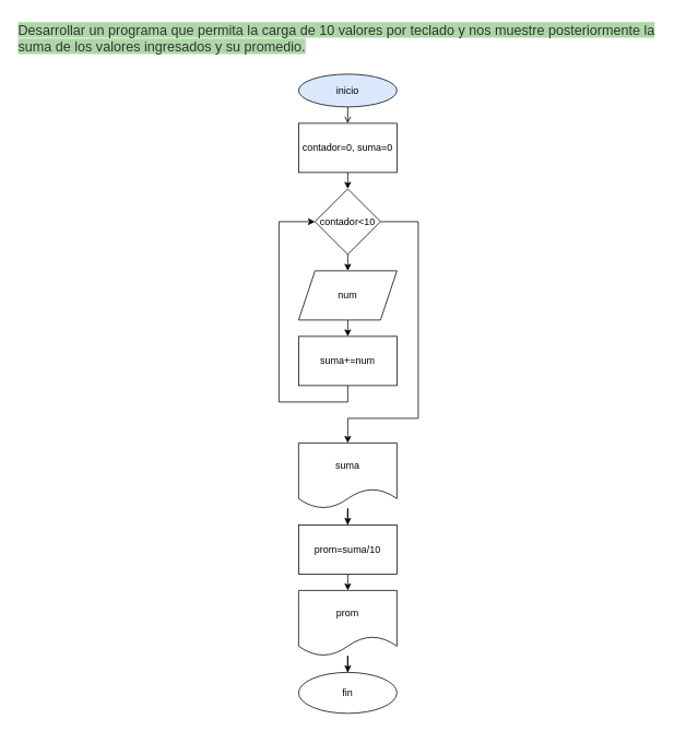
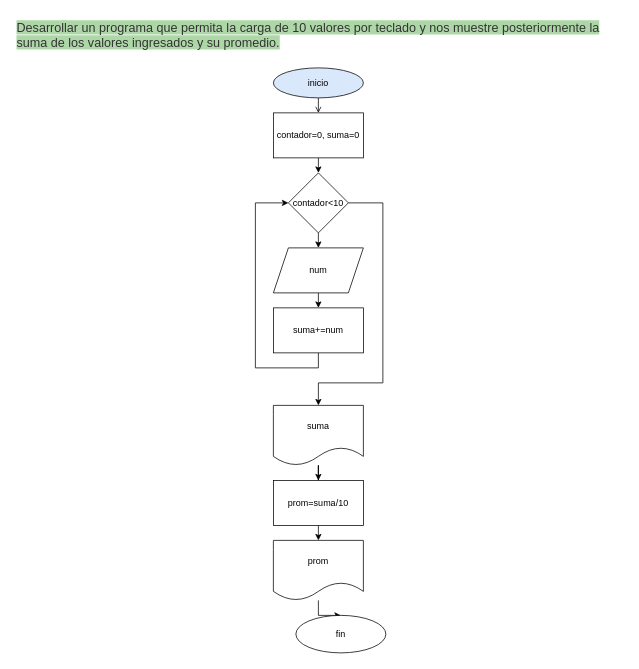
  <mxCell id="0" />
  <mxCell id="1" parent="0" />
  <mxCell id="2" value="&lt;span style=&quot;color: rgb(51, 51, 51); font-family: sans-serif, arial; font-size: 16.8px; font-style: normal; font-variant-ligatures: normal; font-variant-caps: normal; font-weight: 400; letter-spacing: normal; orphans: 2; text-align: start; text-indent: 0px; text-transform: none; widows: 2; word-spacing: 0px; -webkit-text-stroke-width: 0px; background-color: rgb(174, 215, 168); text-decoration-thickness: initial; text-decoration-style: initial; text-decoration-color: initial; float: none; display: inline !important;&quot;&gt;Desarrollar un programa que permita la carga de 10 valores por teclado y nos muestre posteriormente la suma de los valores ingresados y su promedio.&lt;/span&gt;" style="text;whiteSpace=wrap;html=1;" vertex="1" parent="1"><mxGeometry x="20" width="810" height="80" as="geometry" y="20" /></mxCell>
  <mxCell id="3" style="edgeStyle=orthogonalEdgeStyle;rounded=0;orthogonalLoop=1;jettySize=auto;html=1;exitX=0.5;exitY=1;exitDx=0;exitDy=0;entryX=0.5;entryY=0;entryDx=0;entryDy=0;endArrow=open;" edge="1" parent="1" source="4" target="6"><mxGeometry relative="1" as="geometry" /></mxCell>
  <mxCell id="4" value="inicio" style="ellipse;whiteSpace=wrap;html=1;fillColor=#dae8fc;" vertex="1" parent="1"><mxGeometry x="364" y="90" width="120" height="40" as="geometry" /></mxCell>
  <mxCell id="5" style="edgeStyle=orthogonalEdgeStyle;rounded=0;orthogonalLoop=1;jettySize=auto;html=1;exitX=0.5;exitY=1;exitDx=0;exitDy=0;entryX=0.5;entryY=0;entryDx=0;entryDy=0;" edge="1" parent="1" source="6" target="9"><mxGeometry relative="1" as="geometry" /></mxCell>
  <mxCell id="6" value="contador=0, suma=0" style="rounded=0;whiteSpace=wrap;html=1;" vertex="1" parent="1"><mxGeometry x="364" y="150" width="120" height="60" as="geometry" /></mxCell>
  <mxCell id="7" style="edgeStyle=orthogonalEdgeStyle;rounded=0;orthogonalLoop=1;jettySize=auto;html=1;exitX=0.5;exitY=1;exitDx=0;exitDy=0;entryX=0.5;entryY=0;entryDx=0;entryDy=0;" edge="1" parent="1" source="9" target="11"><mxGeometry relative="1" as="geometry" /></mxCell>
  <mxCell id="8" style="edgeStyle=orthogonalEdgeStyle;rounded=0;orthogonalLoop=1;jettySize=auto;html=1;exitX=1;exitY=0.5;exitDx=0;exitDy=0;entryX=0.5;entryY=0;entryDx=0;entryDy=0;" edge="1" parent="1" source="9" target="15"><mxGeometry relative="1" as="geometry"><Array as="points"><mxPoint x="510" y="270" /><mxPoint x="510" y="510" /><mxPoint x="424" y="510" /></Array></mxGeometry></mxCell>
  <mxCell id="9" value="contador&amp;lt;10" style="rhombus;whiteSpace=wrap;html=1;" vertex="1" parent="1"><mxGeometry x="384" y="230" width="80" height="80" as="geometry" /></mxCell>
  <mxCell id="10" style="edgeStyle=orthogonalEdgeStyle;rounded=0;orthogonalLoop=1;jettySize=auto;html=1;exitX=0.5;exitY=1;exitDx=0;exitDy=0;entryX=0.5;entryY=0;entryDx=0;entryDy=0;" edge="1" parent="1" source="11" target="13"><mxGeometry relative="1" as="geometry" /></mxCell>
  <mxCell id="11" value="num" style="shape=parallelogram;perimeter=parallelogramPerimeter;whiteSpace=wrap;html=1;fixedSize=1;" vertex="1" parent="1"><mxGeometry x="364" y="330" width="120" height="60" as="geometry" /></mxCell>
  <mxCell id="12" style="edgeStyle=orthogonalEdgeStyle;rounded=0;orthogonalLoop=1;jettySize=auto;html=1;exitX=0.5;exitY=1;exitDx=0;exitDy=0;entryX=0;entryY=0.5;entryDx=0;entryDy=0;" edge="1" parent="1" source="13" target="9"><mxGeometry relative="1" as="geometry"><Array as="points"><mxPoint x="424" y="490" /><mxPoint x="340" y="490" /><mxPoint x="340" y="270" /></Array></mxGeometry></mxCell>
  <mxCell id="13" value="suma+=num" style="rounded=0;whiteSpace=wrap;html=1;" vertex="1" parent="1"><mxGeometry x="364" y="410" width="120" height="60" as="geometry" /></mxCell>
  <mxCell id="14" style="edgeStyle=orthogonalEdgeStyle;rounded=0;orthogonalLoop=1;jettySize=auto;html=1;entryX=0.5;entryY=0;entryDx=0;entryDy=0;" edge="1" parent="1" source="15" target="17"><mxGeometry relative="1" as="geometry" /></mxCell>
  <mxCell id="15" value="suma" style="shape=document;whiteSpace=wrap;html=1;boundedLbl=1;" vertex="1" parent="1"><mxGeometry x="364" y="540" width="120" height="80" as="geometry" /></mxCell>
  <mxCell id="16" style="edgeStyle=orthogonalEdgeStyle;rounded=0;orthogonalLoop=1;jettySize=auto;html=1;exitX=0.5;exitY=1;exitDx=0;exitDy=0;entryX=0.5;entryY=0;entryDx=0;entryDy=0;" edge="1" parent="1" source="17" target="19"><mxGeometry relative="1" as="geometry" /></mxCell>
  <mxCell id="17" value="prom=suma/10" style="rounded=0;whiteSpace=wrap;html=1;" vertex="1" parent="1"><mxGeometry x="364" y="640" width="120" height="60" as="geometry" /></mxCell>
  <mxCell id="18" style="edgeStyle=orthogonalEdgeStyle;rounded=0;orthogonalLoop=1;jettySize=auto;html=1;entryX=0.5;entryY=0;entryDx=0;entryDy=0;" edge="1" parent="1" source="19" target="20"><mxGeometry relative="1" as="geometry" /></mxCell>
  <mxCell id="19" value="prom" style="shape=document;whiteSpace=wrap;html=1;boundedLbl=1;" vertex="1" parent="1"><mxGeometry x="364" y="720" width="120" height="80" as="geometry" /></mxCell>
- <mxCell id="20" value="fin" style="ellipse;whiteSpace=wrap;html=1;" vertex="1" parent="1"><mxGeometry x="364" y="820" width="120" height="50" as="geometry" /></mxCell>
+ <mxCell id="20" value="fin" style="ellipse;whiteSpace=wrap;html=1;" vertex="1" parent="1"><mxGeometry x="394" y="820" width="120" height="50" as="geometry" /></mxCell>
